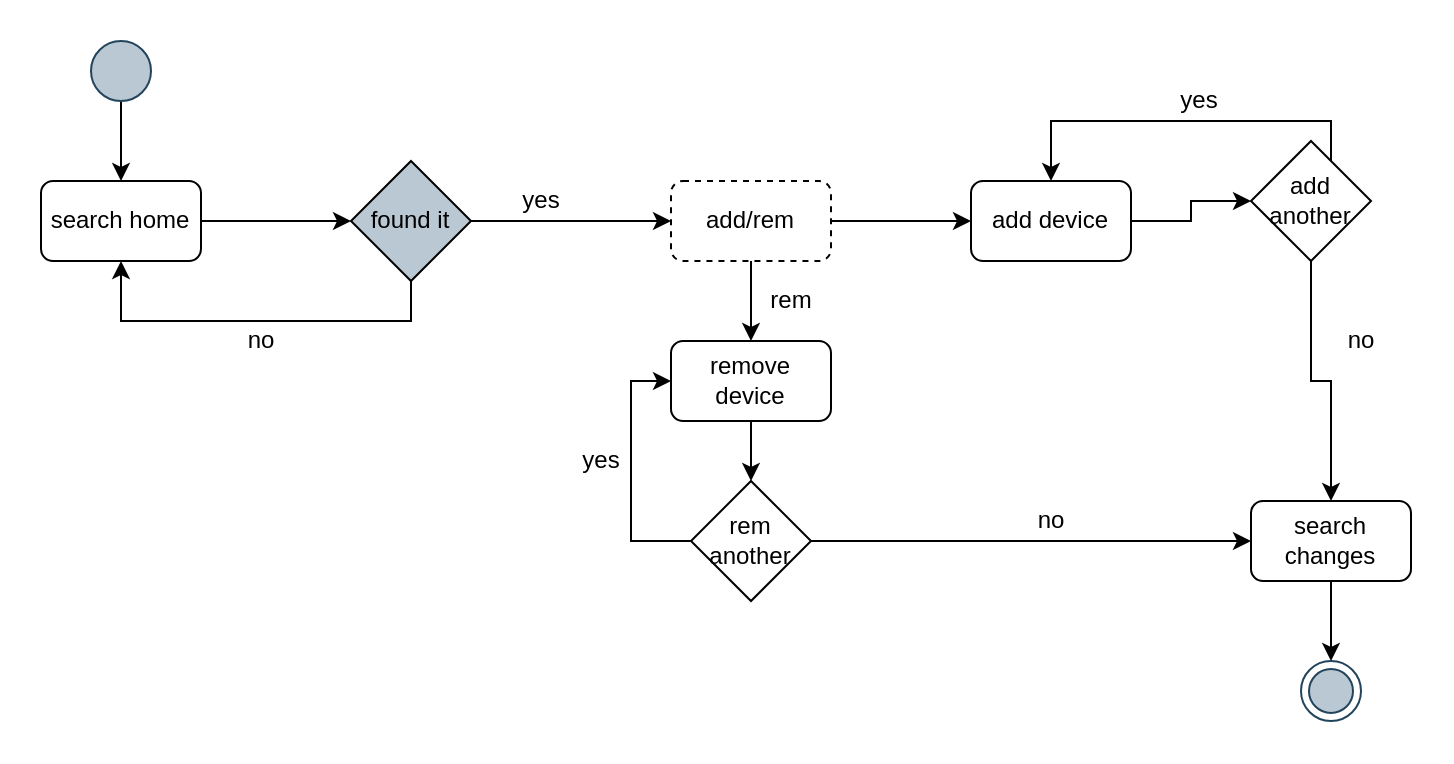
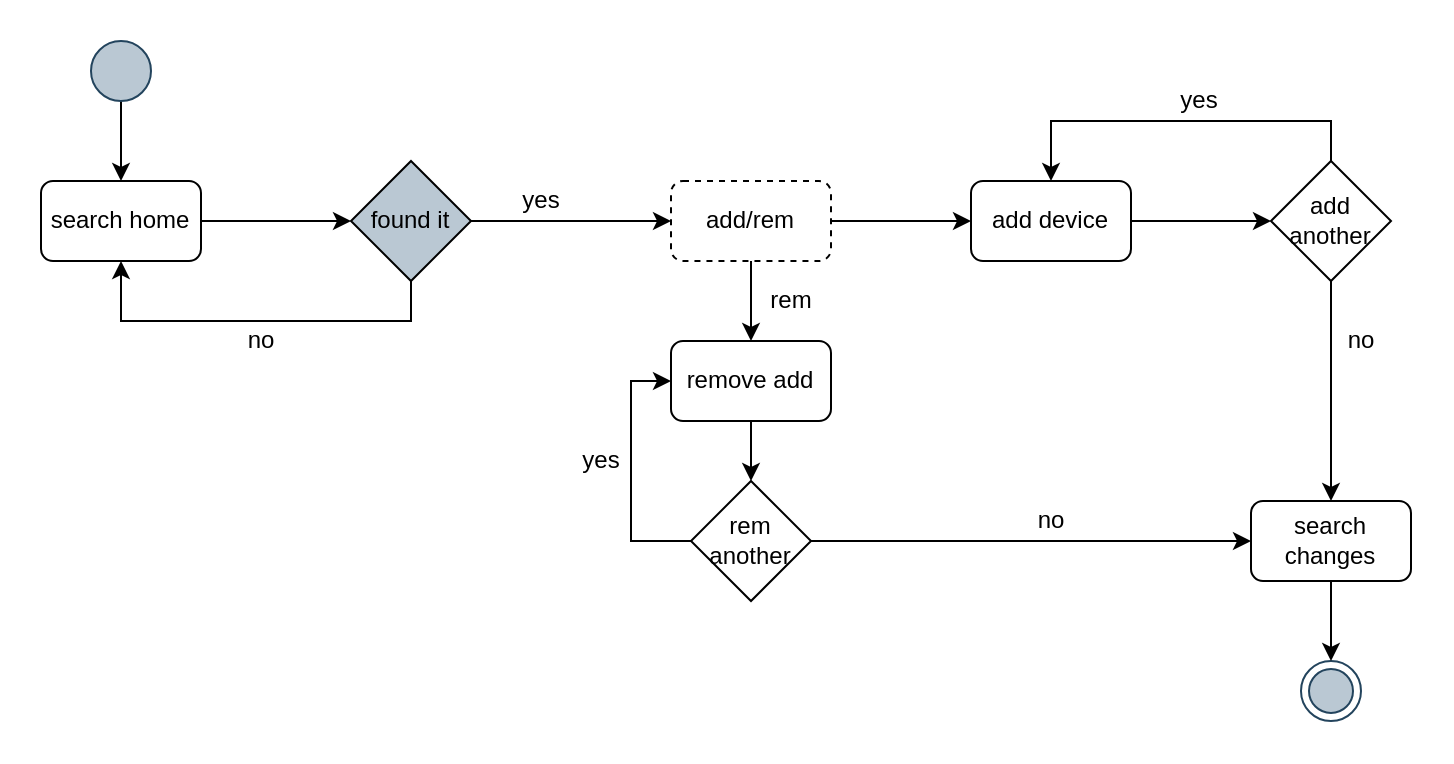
  <mxCell id="0" />
  <mxCell id="1" parent="0" />
  <mxCell id="2" style="edgeStyle=orthogonalEdgeStyle;rounded=0;orthogonalLoop=1;jettySize=auto;html=1;entryX=0.5;entryY=0;entryDx=0;entryDy=0;" edge="1" parent="1" source="3" target="5"><mxGeometry relative="1" as="geometry" /></mxCell>
  <mxCell id="3" value="" style="ellipse;whiteSpace=wrap;html=1;aspect=fixed;fillColor=#bac8d3;strokeColor=#23445d;" vertex="1" parent="1"><mxGeometry x="45" y="20" width="30" height="30" as="geometry" /></mxCell>
  <mxCell id="4" style="edgeStyle=orthogonalEdgeStyle;rounded=0;orthogonalLoop=1;jettySize=auto;html=1;entryX=0;entryY=0.5;entryDx=0;entryDy=0;" edge="1" parent="1" source="5" target="8"><mxGeometry relative="1" as="geometry" /></mxCell>
  <mxCell id="5" value="search home" style="rounded=1;whiteSpace=wrap;html=1;" vertex="1" parent="1"><mxGeometry x="20" y="90" width="80" height="40" as="geometry" /></mxCell>
  <mxCell id="6" style="edgeStyle=orthogonalEdgeStyle;rounded=0;orthogonalLoop=1;jettySize=auto;html=1;entryX=0.5;entryY=1;entryDx=0;entryDy=0;" edge="1" parent="1" source="8" target="5"><mxGeometry relative="1" as="geometry"><Array as="points"><mxPoint x="205" y="160" /><mxPoint x="60" y="160" /></Array></mxGeometry></mxCell>
  <mxCell id="7" style="edgeStyle=orthogonalEdgeStyle;rounded=0;orthogonalLoop=1;jettySize=auto;html=1;entryX=0;entryY=0.5;entryDx=0;entryDy=0;" edge="1" parent="1" source="8" target="21"><mxGeometry relative="1" as="geometry"><mxPoint x="325" y="110" as="targetPoint" /></mxGeometry></mxCell>
  <mxCell id="8" value="found it" style="rhombus;whiteSpace=wrap;html=1;fillColor=#bac8d3;" vertex="1" parent="1"><mxGeometry x="175" y="80" width="60" height="60" as="geometry" /></mxCell>
  <mxCell id="9" value="no" style="text;html=1;align=center;verticalAlign=middle;resizable=0;points=[];autosize=1;" vertex="1" parent="1"><mxGeometry x="115" y="160" width="30" height="20" as="geometry" /></mxCell>
  <mxCell id="10" style="edgeStyle=orthogonalEdgeStyle;rounded=0;orthogonalLoop=1;jettySize=auto;html=1;entryX=0;entryY=0.5;entryDx=0;entryDy=0;" edge="1" parent="1" source="11" target="15"><mxGeometry relative="1" as="geometry" /></mxCell>
  <mxCell id="11" value="add device" style="rounded=1;whiteSpace=wrap;html=1;" vertex="1" parent="1"><mxGeometry x="485" y="90" width="80" height="40" as="geometry" /></mxCell>
  <mxCell id="12" value="yes&lt;br&gt;" style="text;html=1;align=center;verticalAlign=middle;resizable=0;points=[];autosize=1;" vertex="1" parent="1"><mxGeometry x="255" y="90" width="30" height="20" as="geometry" /></mxCell>
  <mxCell id="13" style="edgeStyle=orthogonalEdgeStyle;rounded=0;orthogonalLoop=1;jettySize=auto;html=1;entryX=0.5;entryY=0;entryDx=0;entryDy=0;" edge="1" parent="1" source="15" target="11"><mxGeometry relative="1" as="geometry"><Array as="points"><mxPoint x="665" y="60" /><mxPoint x="525" y="60" /></Array></mxGeometry></mxCell>
  <mxCell id="14" style="edgeStyle=orthogonalEdgeStyle;rounded=0;orthogonalLoop=1;jettySize=auto;html=1;entryX=0.5;entryY=0;entryDx=0;entryDy=0;" edge="1" parent="1" source="15" target="30"><mxGeometry relative="1" as="geometry"><mxPoint x="665" y="240" as="targetPoint" /></mxGeometry></mxCell>
- <mxCell id="15" value="add another" style="rhombus;whiteSpace=wrap;html=1;" vertex="1" parent="1"><mxGeometry x="625" y="70" width="60" height="60" as="geometry" /></mxCell>
+ <mxCell id="15" value="add another" style="rhombus;whiteSpace=wrap;html=1;" vertex="1" parent="1"><mxGeometry x="635" y="80" width="60" height="60" as="geometry" /></mxCell>
  <mxCell id="16" value="yes" style="text;html=1;align=center;verticalAlign=middle;resizable=0;points=[];autosize=1;" vertex="1" parent="1"><mxGeometry x="584" y="40" width="30" height="20" as="geometry" /></mxCell>
  <mxCell id="17" value="" style="ellipse;html=1;shape=endState;fillColor=#bac8d3;strokeColor=#23445d;" vertex="1" parent="1"><mxGeometry x="650" y="330" width="30" height="30" as="geometry" /></mxCell>
  <mxCell id="18" value="no" style="text;html=1;align=center;verticalAlign=middle;resizable=0;points=[];autosize=1;" vertex="1" parent="1"><mxGeometry x="665" y="160" width="30" height="20" as="geometry" /></mxCell>
  <mxCell id="19" style="edgeStyle=orthogonalEdgeStyle;rounded=0;orthogonalLoop=1;jettySize=auto;html=1;entryX=0;entryY=0.5;entryDx=0;entryDy=0;" edge="1" parent="1" source="21" target="11"><mxGeometry relative="1" as="geometry" /></mxCell>
  <mxCell id="20" value="" style="edgeStyle=orthogonalEdgeStyle;rounded=0;orthogonalLoop=1;jettySize=auto;html=1;" edge="1" parent="1" source="21" target="23"><mxGeometry relative="1" as="geometry" /></mxCell>
  <mxCell id="21" value="add/rem" style="rounded=1;whiteSpace=wrap;html=1;dashed=1;" vertex="1" parent="1"><mxGeometry x="335" y="90" width="80" height="40" as="geometry" /></mxCell>
  <mxCell id="22" style="edgeStyle=orthogonalEdgeStyle;rounded=0;orthogonalLoop=1;jettySize=auto;html=1;" edge="1" parent="1" source="23" target="26"><mxGeometry relative="1" as="geometry" /></mxCell>
- <mxCell id="23" value="remove device" style="rounded=1;whiteSpace=wrap;html=1;" vertex="1" parent="1"><mxGeometry x="335" y="170" width="80" height="40" as="geometry" /></mxCell>
+ <mxCell id="23" value="remove add" style="rounded=1;whiteSpace=wrap;html=1;" vertex="1" parent="1"><mxGeometry x="335" y="170" width="80" height="40" as="geometry" /></mxCell>
  <mxCell id="24" style="edgeStyle=orthogonalEdgeStyle;rounded=0;orthogonalLoop=1;jettySize=auto;html=1;entryX=0;entryY=0.5;entryDx=0;entryDy=0;" edge="1" parent="1" source="26" target="23"><mxGeometry relative="1" as="geometry"><Array as="points"><mxPoint x="315" y="270" /><mxPoint x="315" y="190" /></Array></mxGeometry></mxCell>
  <mxCell id="25" style="edgeStyle=orthogonalEdgeStyle;rounded=0;orthogonalLoop=1;jettySize=auto;html=1;entryX=0;entryY=0.5;entryDx=0;entryDy=0;" edge="1" parent="1" source="26" target="30"><mxGeometry relative="1" as="geometry"><mxPoint x="625" y="270" as="targetPoint" /></mxGeometry></mxCell>
  <mxCell id="26" value="rem another" style="rhombus;whiteSpace=wrap;html=1;" vertex="1" parent="1"><mxGeometry x="345" y="240" width="60" height="60" as="geometry" /></mxCell>
  <mxCell id="27" value="yes&lt;br&gt;" style="text;html=1;align=center;verticalAlign=middle;resizable=0;points=[];autosize=1;" vertex="1" parent="1"><mxGeometry x="285" y="220" width="30" height="20" as="geometry" /></mxCell>
  <mxCell id="28" value="no" style="text;html=1;align=center;verticalAlign=middle;resizable=0;points=[];autosize=1;" vertex="1" parent="1"><mxGeometry x="510" y="250" width="30" height="20" as="geometry" /></mxCell>
  <mxCell id="29" style="edgeStyle=orthogonalEdgeStyle;rounded=0;orthogonalLoop=1;jettySize=auto;html=1;entryX=0.5;entryY=0;entryDx=0;entryDy=0;" edge="1" parent="1" source="30" target="17"><mxGeometry relative="1" as="geometry" /></mxCell>
  <mxCell id="30" value="search changes" style="rounded=1;whiteSpace=wrap;html=1;" vertex="1" parent="1"><mxGeometry x="625" y="250" width="80" height="40" as="geometry" /></mxCell>
  <mxCell id="31" value="rem" style="text;html=1;align=center;verticalAlign=middle;resizable=0;points=[];autosize=1;" vertex="1" parent="1"><mxGeometry x="375" y="140" width="40" height="20" as="geometry" /></mxCell>
